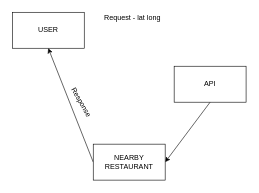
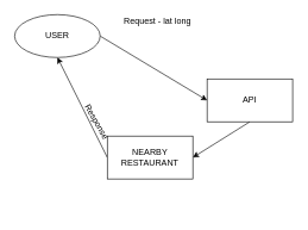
  <mxCell id="0" />
  <mxCell id="1" parent="0" />
- <mxCell id="3" value="USER" style="rounded=0;whiteSpace=wrap;html=1;" vertex="1" parent="1"><mxGeometry x="20" y="20" width="120" height="60" as="geometry" /></mxCell>
+ <mxCell id="2" style="edgeStyle=none;html=1;exitX=1;exitY=0.5;exitDx=0;exitDy=0;entryX=0;entryY=0.5;entryDx=0;entryDy=0;" edge="1" parent="1" source="3" target="5"><mxGeometry relative="1" as="geometry" /></mxCell>
+ <mxCell id="3" value="USER" style="ellipse;whiteSpace=wrap;html=1;" vertex="1" parent="1"><mxGeometry x="20" y="20" width="120" height="60" as="geometry" /></mxCell>
  <mxCell id="4" value="" style="edgeStyle=none;html=1;exitX=0.5;exitY=1;exitDx=0;exitDy=0;entryX=1;entryY=0.5;entryDx=0;entryDy=0;" edge="1" parent="1" source="5" target="8"><mxGeometry relative="1" as="geometry" /></mxCell>
  <mxCell id="5" value="API" style="rounded=0;whiteSpace=wrap;html=1;" vertex="1" parent="1"><mxGeometry x="290" y="110" width="120" height="60" as="geometry" /></mxCell>
  <mxCell id="6" value="Request - lat long" style="text;html=1;align=center;verticalAlign=middle;resizable=0;points=[];autosize=1;strokeColor=none;fillColor=none;" vertex="1" parent="1"><mxGeometry x="165" y="20" width="110" height="20" as="geometry" /></mxCell>
  <mxCell id="7" style="edgeStyle=none;html=1;exitX=0;exitY=0.5;exitDx=0;exitDy=0;entryX=0.5;entryY=1;entryDx=0;entryDy=0;" edge="1" parent="1" source="8" target="3"><mxGeometry relative="1" as="geometry" /></mxCell>
- <mxCell id="8" value="NEARBY RESTAURANT" style="whiteSpace=wrap;html=1;rounded=0;" vertex="1" parent="1"><mxGeometry x="155" y="240" width="120" height="60" as="geometry" /></mxCell>
+ <mxCell id="8" value="NEARBY RESTAURANT" style="whiteSpace=wrap;html=1;rounded=0;" vertex="1" parent="1"><mxGeometry x="150" y="190" width="120" height="60" as="geometry" /></mxCell>
  <mxCell id="9" value="Response" style="text;html=1;align=center;verticalAlign=middle;resizable=0;points=[];autosize=1;strokeColor=none;fillColor=none;rotation=60;" vertex="1" parent="1"><mxGeometry x="100" y="160" width="70" height="20" as="geometry" /></mxCell>
